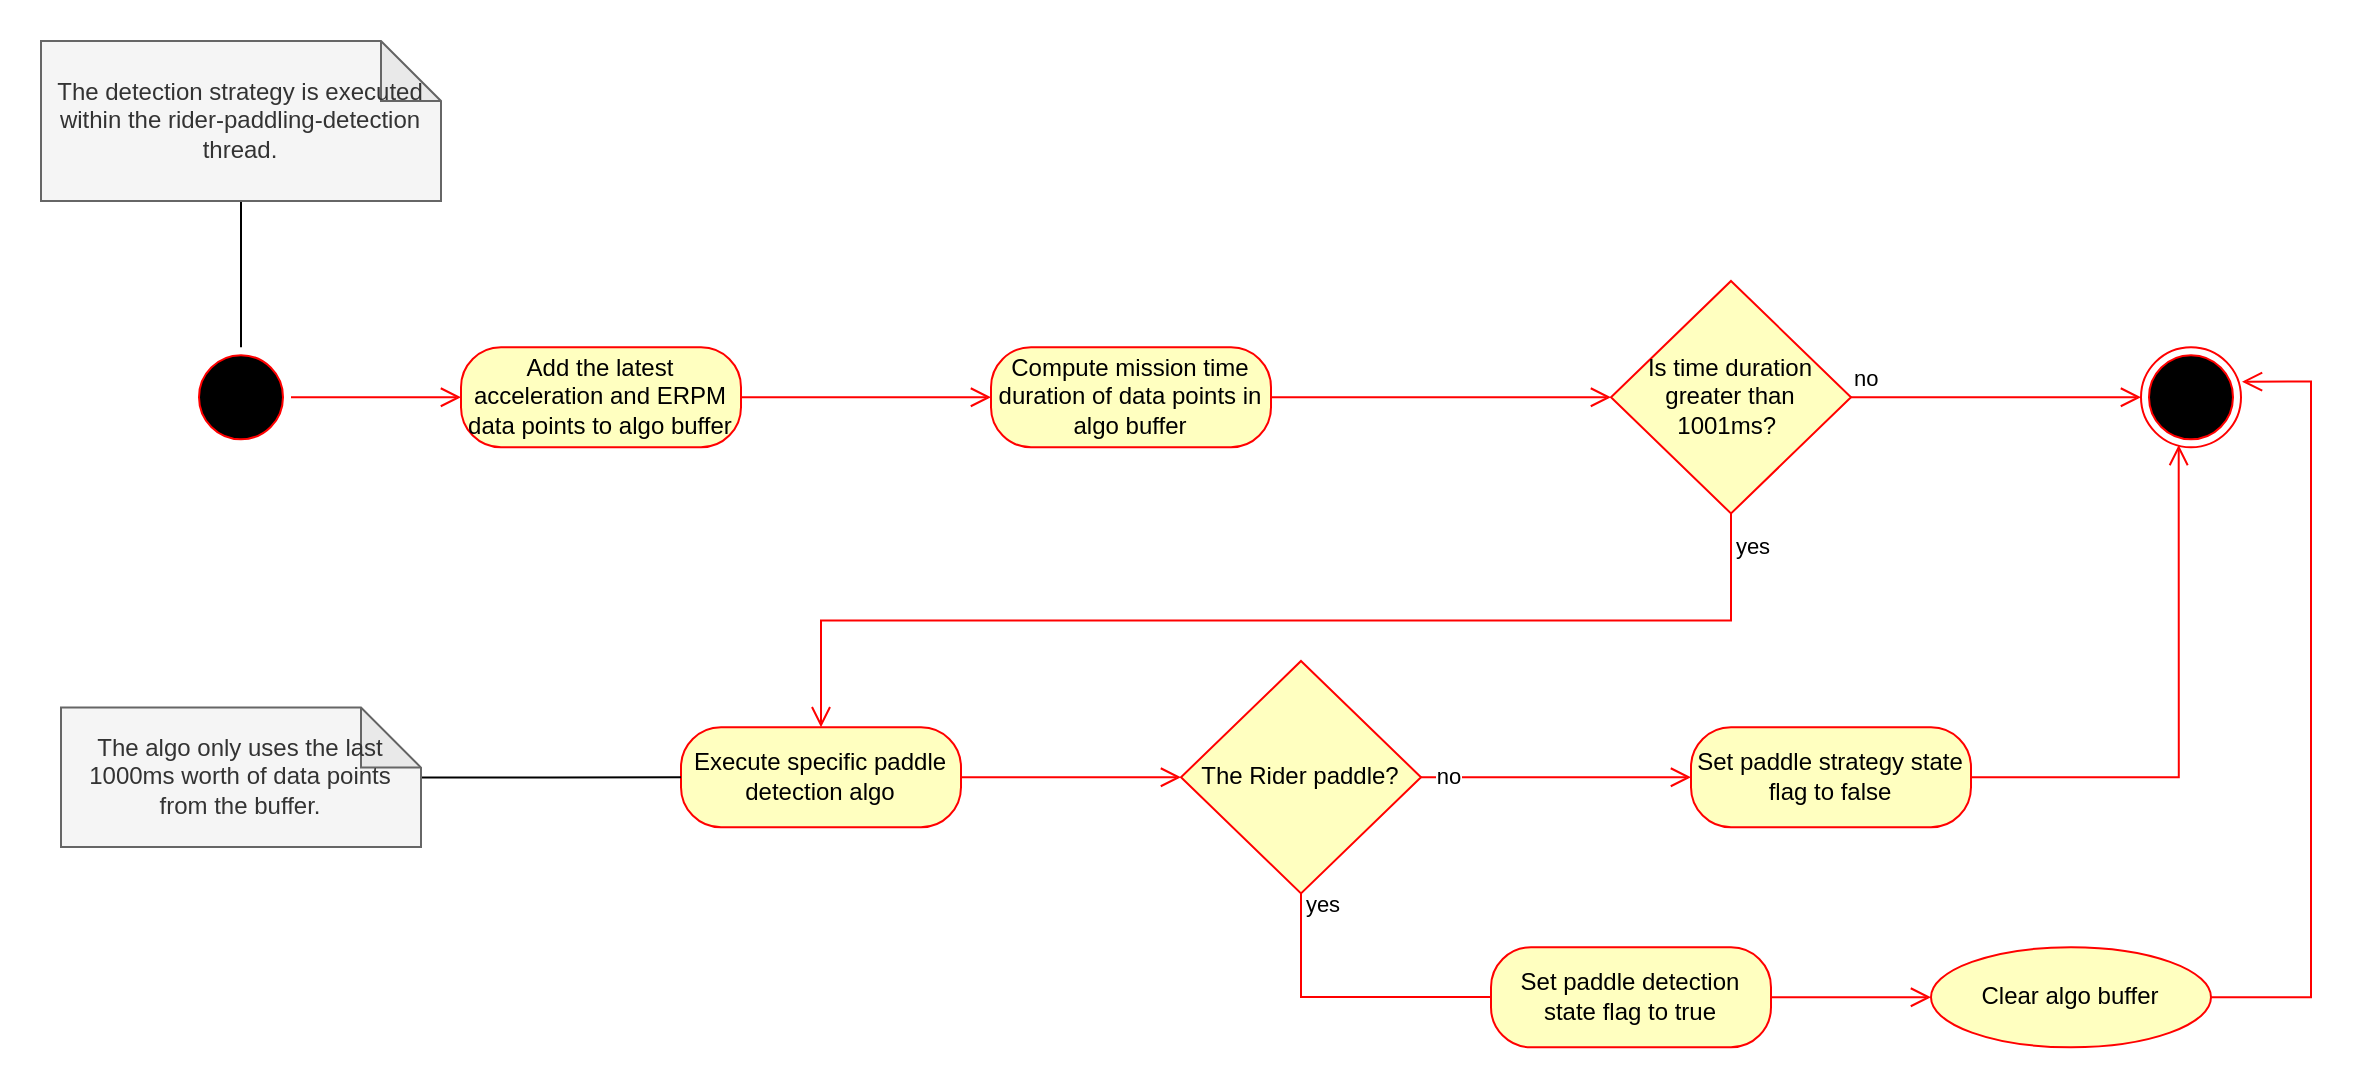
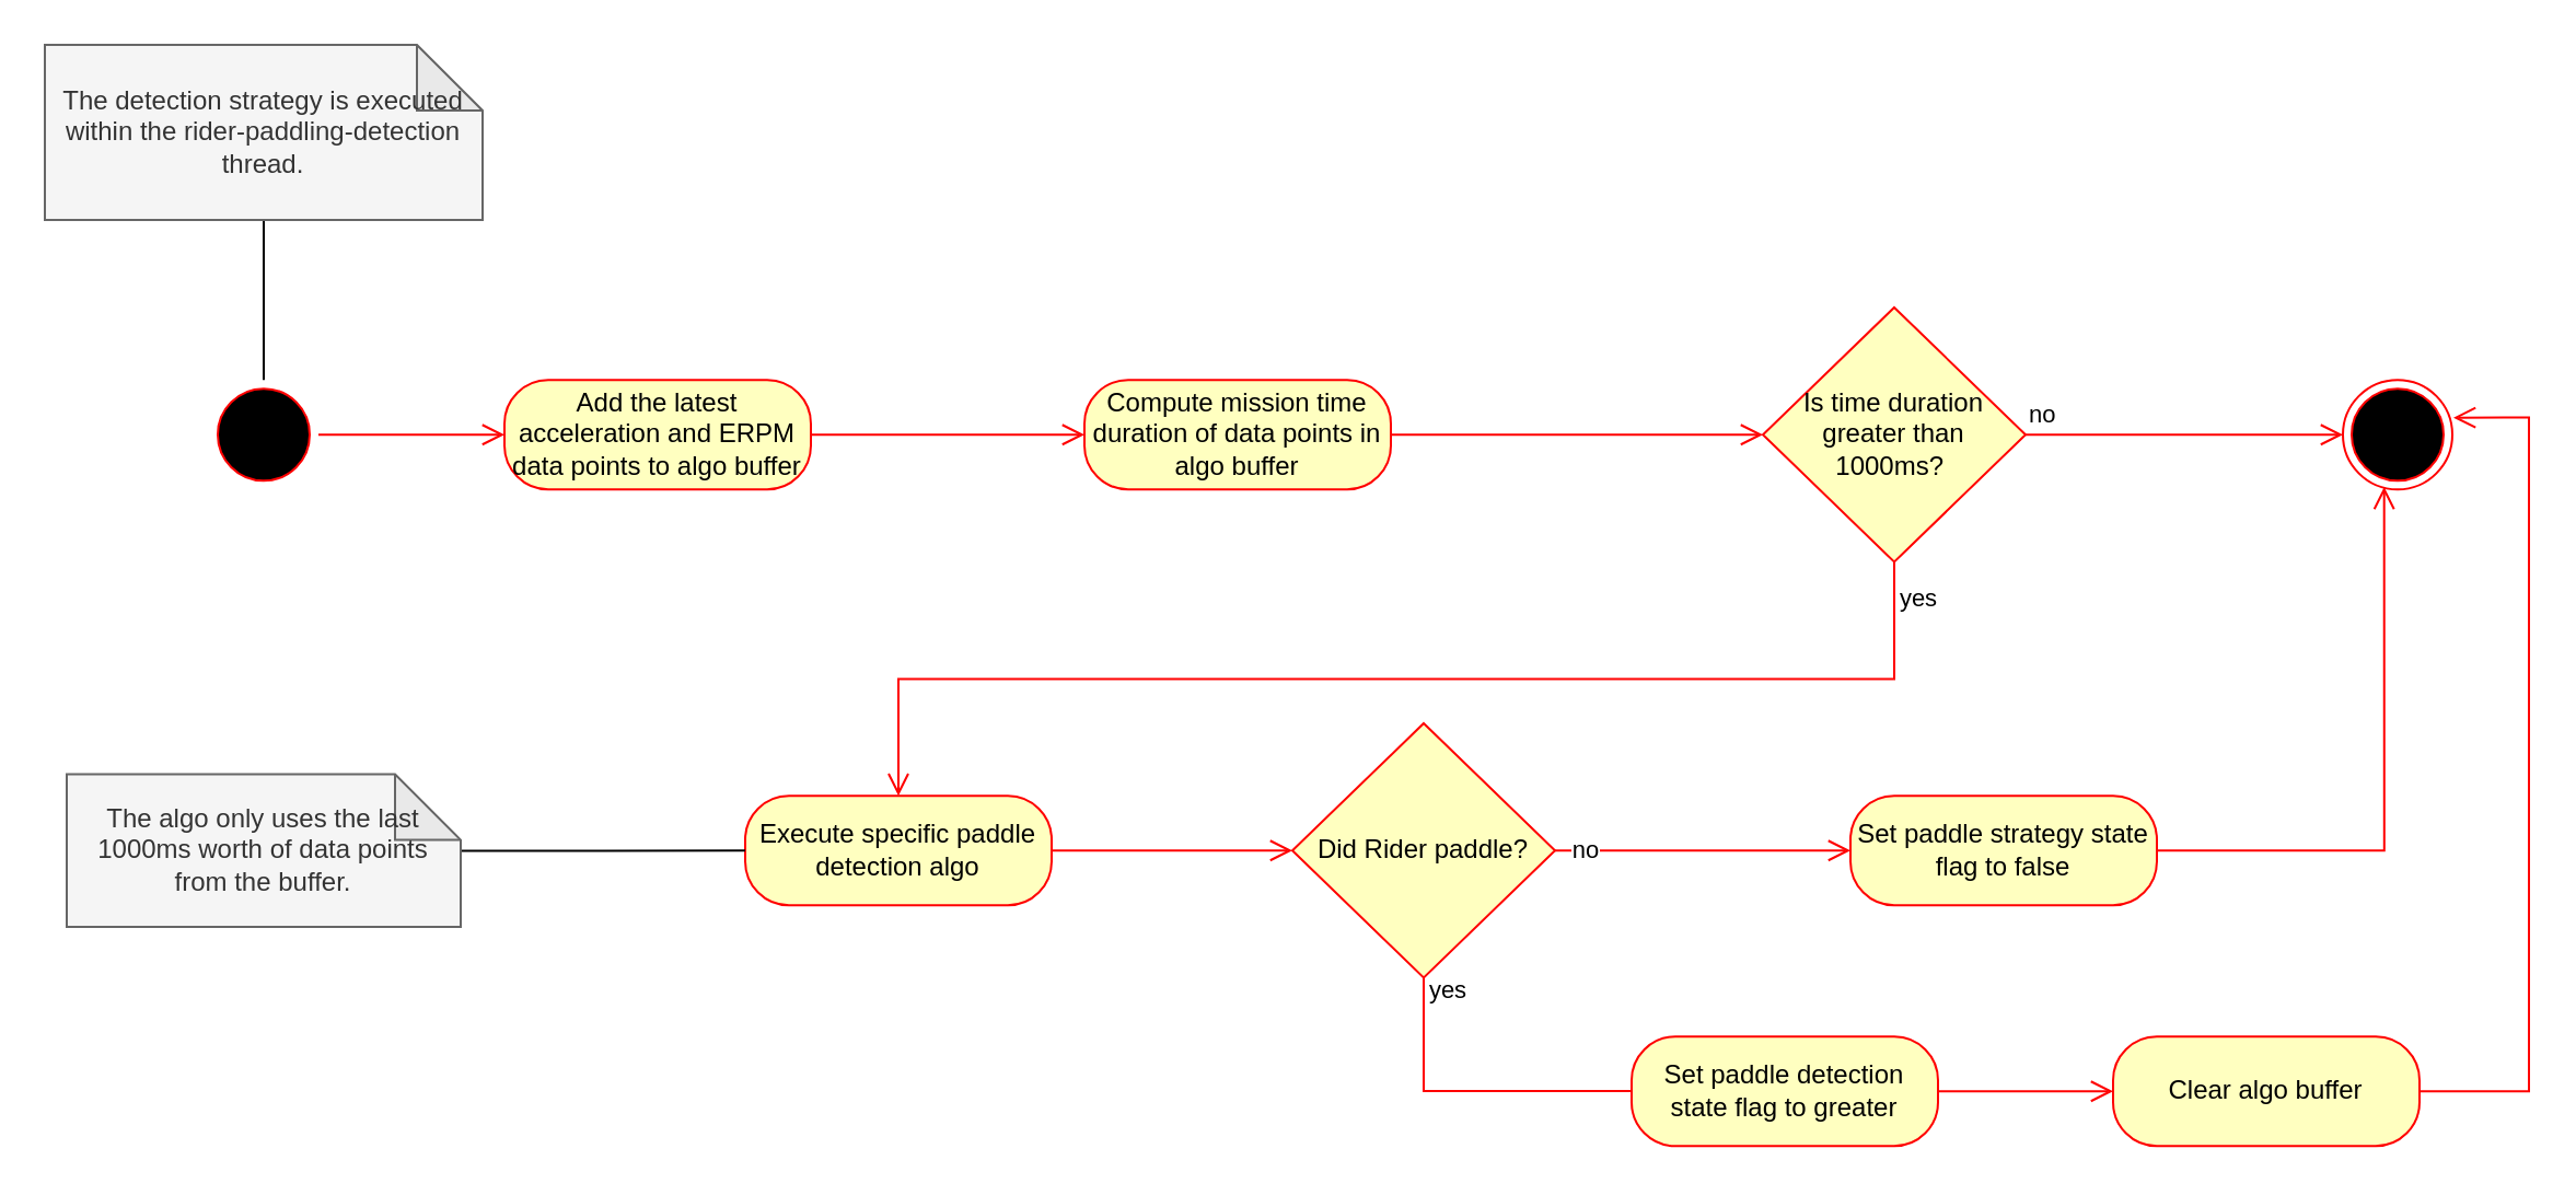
  <mxCell id="0" />
  <mxCell id="1" parent="0" />
  <mxCell id="2" value="" style="ellipse;html=1;shape=startState;fillColor=#000000;strokeColor=#ff0000;" parent="1" vertex="1"><mxGeometry x="95" y="173.12" width="50" height="50" as="geometry" /></mxCell>
  <mxCell id="3" value="" style="ellipse;html=1;shape=endState;fillColor=#000000;strokeColor=#ff0000;" parent="1" vertex="1"><mxGeometry x="1070" y="173.12" width="50" height="50" as="geometry" /></mxCell>
  <mxCell id="4" value="&lt;font style=&quot;color: rgb(0, 0, 0);&quot;&gt;Add the latest acceleration and ERPM data points to algo buffer&lt;/font&gt;" style="rounded=1;whiteSpace=wrap;html=1;arcSize=40;fontColor=#000000;fillColor=#ffffc0;strokeColor=#ff0000;labelBackgroundColor=none;" parent="1" vertex="1"><mxGeometry x="230" y="173.12" width="140" height="50" as="geometry" /></mxCell>
  <mxCell id="5" value="&lt;font style=&quot;color: rgb(0, 0, 0);&quot;&gt;Compute mission time duration of data points in algo buffer&lt;/font&gt;" style="rounded=1;whiteSpace=wrap;html=1;arcSize=40;fontColor=#000000;fillColor=#ffffc0;strokeColor=#ff0000;labelBackgroundColor=none;" parent="1" vertex="1"><mxGeometry x="495" y="173.12" width="140" height="50" as="geometry" /></mxCell>
- <mxCell id="6" value="&lt;font color=&quot;#000000&quot;&gt;Is time duration greater than 1001ms?&amp;nbsp;&lt;/font&gt;" style="rhombus;whiteSpace=wrap;html=1;fontColor=#000000;fillColor=#ffffc0;strokeColor=#ff0000;labelBackgroundColor=none;" parent="1" vertex="1"><mxGeometry x="805" y="140" width="120" height="116.24" as="geometry" /></mxCell>
+ <mxCell id="6" value="&lt;font color=&quot;#000000&quot;&gt;Is time duration greater than 1000ms?&amp;nbsp;&lt;/font&gt;" style="rhombus;whiteSpace=wrap;html=1;fontColor=#000000;fillColor=#ffffc0;strokeColor=#ff0000;labelBackgroundColor=none;" parent="1" vertex="1"><mxGeometry x="805" y="140" width="120" height="116.24" as="geometry" /></mxCell>
  <mxCell id="7" value="no" style="edgeStyle=orthogonalEdgeStyle;html=1;align=left;verticalAlign=bottom;endArrow=open;endSize=8;strokeColor=#ff0000;rounded=0;exitX=1;exitY=0.5;exitDx=0;exitDy=0;entryX=0;entryY=0.5;entryDx=0;entryDy=0;" parent="1" source="6" target="3" edge="1"><mxGeometry x="-1" relative="1" as="geometry"><mxPoint x="1175" y="-26.88" as="targetPoint" /><mxPoint x="765" y="132.5" as="sourcePoint" /><Array as="points"><mxPoint x="985" y="198.12" /><mxPoint x="985" y="198.12" /></Array></mxGeometry></mxCell>
  <mxCell id="8" value="" style="edgeStyle=orthogonalEdgeStyle;html=1;verticalAlign=bottom;endArrow=open;endSize=8;strokeColor=#ff0000;rounded=0;exitX=1;exitY=0.5;exitDx=0;exitDy=0;" parent="1" source="2" target="4" edge="1"><mxGeometry relative="1" as="geometry"><mxPoint x="205" y="196.46" as="targetPoint" /><mxPoint x="115" y="196.46" as="sourcePoint" /></mxGeometry></mxCell>
  <mxCell id="9" value="" style="edgeStyle=orthogonalEdgeStyle;html=1;verticalAlign=bottom;endArrow=open;endSize=8;strokeColor=#ff0000;rounded=0;entryX=0;entryY=0.5;entryDx=0;entryDy=0;exitX=1;exitY=0.5;exitDx=0;exitDy=0;" parent="1" source="4" target="5" edge="1"><mxGeometry relative="1" as="geometry"><mxPoint x="510" y="197.7" as="targetPoint" /><mxPoint x="405" y="198.12" as="sourcePoint" /></mxGeometry></mxCell>
  <mxCell id="10" value="" style="edgeStyle=orthogonalEdgeStyle;html=1;verticalAlign=bottom;endArrow=open;endSize=8;strokeColor=#ff0000;rounded=0;exitX=1;exitY=0.5;exitDx=0;exitDy=0;entryX=0;entryY=0.5;entryDx=0;entryDy=0;" parent="1" source="5" target="6" edge="1"><mxGeometry relative="1" as="geometry"><mxPoint x="795" y="197.7" as="targetPoint" /><mxPoint x="705" y="197.7" as="sourcePoint" /></mxGeometry></mxCell>
  <mxCell id="11" style="edgeStyle=orthogonalEdgeStyle;rounded=0;orthogonalLoop=1;jettySize=auto;html=1;endArrow=none;startFill=0;entryX=0.5;entryY=0;entryDx=0;entryDy=0;" parent="1" source="12" edge="1" target="2"><mxGeometry relative="1" as="geometry"><mxPoint x="120" y="160" as="targetPoint" /></mxGeometry></mxCell>
  <mxCell id="12" value="The detection strategy is executed within the rider-paddling-detection thread." style="shape=note;whiteSpace=wrap;html=1;backgroundOutline=1;darkOpacity=0.05;fillColor=#f5f5f5;strokeColor=#666666;fontColor=#333333;" parent="1" vertex="1"><mxGeometry x="20" y="20" width="200" height="80" as="geometry" /></mxCell>
  <mxCell id="13" value="" style="edgeStyle=orthogonalEdgeStyle;html=1;verticalAlign=bottom;endArrow=open;endSize=8;strokeColor=#ff0000;rounded=0;exitX=0.5;exitY=1;exitDx=0;exitDy=0;entryX=0.5;entryY=0;entryDx=0;entryDy=0;" parent="1" source="6" target="15" edge="1"><mxGeometry relative="1" as="geometry"><mxPoint x="565" y="323.12" as="targetPoint" /><mxPoint x="855" y="323.12" as="sourcePoint" /></mxGeometry></mxCell>
  <mxCell id="14" value="yes" style="edgeLabel;html=1;align=center;verticalAlign=middle;resizable=0;points=[];" parent="13" vertex="1" connectable="0"><mxGeometry x="-0.942" y="1" relative="1" as="geometry"><mxPoint x="9" as="offset" /></mxGeometry></mxCell>
  <mxCell id="15" value="&lt;font style=&quot;color: rgb(0, 0, 0);&quot;&gt;Execute specific paddle detection algo&lt;/font&gt;" style="rounded=1;whiteSpace=wrap;html=1;arcSize=40;fontColor=#000000;fillColor=#ffffc0;strokeColor=#ff0000;labelBackgroundColor=none;" parent="1" vertex="1"><mxGeometry x="340" y="363.12" width="140" height="50" as="geometry" /></mxCell>
- <mxCell id="16" value="&lt;font color=&quot;#000000&quot;&gt;The Rider paddle?&lt;/font&gt;" style="rhombus;whiteSpace=wrap;html=1;fontColor=#000000;fillColor=#ffffc0;strokeColor=#ff0000;labelBackgroundColor=none;" parent="1" vertex="1"><mxGeometry x="590" y="330" width="120" height="116.24" as="geometry" /></mxCell>
+ <mxCell id="16" value="&lt;font color=&quot;#000000&quot;&gt;Did Rider paddle?&lt;/font&gt;" style="rhombus;whiteSpace=wrap;html=1;fontColor=#000000;fillColor=#ffffc0;strokeColor=#ff0000;labelBackgroundColor=none;" parent="1" vertex="1"><mxGeometry x="590" y="330" width="120" height="116.24" as="geometry" /></mxCell>
  <mxCell id="17" value="" style="edgeStyle=orthogonalEdgeStyle;html=1;verticalAlign=bottom;endArrow=open;strokeColor=#ff0000;rounded=0;exitX=0.5;exitY=1;exitDx=0;exitDy=0;entryX=0.071;entryY=0.6;entryDx=0;entryDy=0;entryPerimeter=0;" parent="1" source="16" target="22" edge="1"><mxGeometry relative="1" as="geometry"><mxPoint x="835" y="560" as="targetPoint" /><mxPoint x="650" y="453.12" as="sourcePoint" /><Array as="points"><mxPoint x="650" y="498" /><mxPoint x="755" y="498" /></Array></mxGeometry></mxCell>
  <mxCell id="18" value="yes" style="edgeLabel;html=1;align=center;verticalAlign=middle;resizable=0;points=[];" parent="17" vertex="1" connectable="0"><mxGeometry x="-0.942" y="1" relative="1" as="geometry"><mxPoint x="9" as="offset" /></mxGeometry></mxCell>
  <mxCell id="19" value="" style="edgeStyle=orthogonalEdgeStyle;html=1;verticalAlign=bottom;endArrow=open;endSize=8;strokeColor=#ff0000;rounded=0;exitX=1;exitY=0.5;exitDx=0;exitDy=0;entryX=0;entryY=0.5;entryDx=0;entryDy=0;" parent="1" source="16" target="28" edge="1"><mxGeometry relative="1" as="geometry"><mxPoint x="815" y="388" as="targetPoint" /><mxPoint x="875" y="373.12" as="sourcePoint" /><Array as="points" /></mxGeometry></mxCell>
  <mxCell id="20" value="no" style="edgeLabel;html=1;align=center;verticalAlign=middle;resizable=0;points=[];" parent="19" vertex="1" connectable="0"><mxGeometry x="-0.942" y="1" relative="1" as="geometry"><mxPoint x="9" as="offset" /></mxGeometry></mxCell>
  <mxCell id="21" value="" style="edgeStyle=orthogonalEdgeStyle;html=1;verticalAlign=bottom;endArrow=open;endSize=8;strokeColor=#ff0000;rounded=0;entryX=0;entryY=0.5;entryDx=0;entryDy=0;exitX=1;exitY=0.5;exitDx=0;exitDy=0;" parent="1" source="15" target="16" edge="1"><mxGeometry relative="1" as="geometry"><mxPoint x="465" y="387.7" as="targetPoint" /><mxPoint x="360" y="387.7" as="sourcePoint" /></mxGeometry></mxCell>
- <mxCell id="22" value="&lt;font style=&quot;color: rgb(0, 0, 0);&quot;&gt;Set paddle detection state flag to true&lt;/font&gt;" style="rounded=1;whiteSpace=wrap;html=1;arcSize=40;fontColor=#000000;fillColor=#ffffc0;strokeColor=#ff0000;labelBackgroundColor=none;" parent="1" vertex="1"><mxGeometry x="745" y="473.12" width="140" height="50" as="geometry" /></mxCell>
- <mxCell id="23" value="&lt;font style=&quot;color: rgb(0, 0, 0);&quot;&gt;Clear algo buffer&lt;/font&gt;" style="ellipse;whiteSpace=wrap;html=1;arcSize=40;fontColor=#000000;fillColor=#ffffc0;strokeColor=#ff0000;labelBackgroundColor=none;" vertex="1" parent="1"><mxGeometry x="965" y="473.12" width="140" height="50" as="geometry" /></mxCell>
+ <mxCell id="22" value="&lt;font style=&quot;color: rgb(0, 0, 0);&quot;&gt;Set paddle detection state flag to greater&lt;/font&gt;" style="rounded=1;whiteSpace=wrap;html=1;arcSize=40;fontColor=#000000;fillColor=#ffffc0;strokeColor=#ff0000;labelBackgroundColor=none;" parent="1" vertex="1"><mxGeometry x="745" y="473.12" width="140" height="50" as="geometry" /></mxCell>
+ <mxCell id="23" value="&lt;font style=&quot;color: rgb(0, 0, 0);&quot;&gt;Clear algo buffer&lt;/font&gt;" style="rounded=1;whiteSpace=wrap;html=1;arcSize=40;fontColor=#000000;fillColor=#ffffc0;strokeColor=#ff0000;labelBackgroundColor=none;" vertex="1" parent="1"><mxGeometry x="965" y="473.12" width="140" height="50" as="geometry" /></mxCell>
  <mxCell id="24" value="" style="edgeStyle=orthogonalEdgeStyle;html=1;verticalAlign=bottom;endArrow=open;endSize=8;strokeColor=#ff0000;rounded=0;exitX=1;exitY=0.5;exitDx=0;exitDy=0;entryX=0;entryY=0.5;entryDx=0;entryDy=0;" edge="1" parent="1" source="22" target="23"><mxGeometry relative="1" as="geometry"><mxPoint x="1045" y="497.7" as="targetPoint" /><mxPoint x="945" y="497.7" as="sourcePoint" /></mxGeometry></mxCell>
  <mxCell id="25" value="" style="edgeStyle=orthogonalEdgeStyle;html=1;verticalAlign=bottom;endArrow=open;endSize=8;strokeColor=#ff0000;rounded=0;exitX=1;exitY=0.5;exitDx=0;exitDy=0;entryX=1.01;entryY=0.344;entryDx=0;entryDy=0;entryPerimeter=0;" edge="1" parent="1" source="23" target="3"><mxGeometry relative="1" as="geometry"><mxPoint x="1315" y="497.7" as="targetPoint" /><mxPoint x="1185" y="497.7" as="sourcePoint" /><Array as="points"><mxPoint x="1155" y="498" /><mxPoint x="1155" y="190" /></Array></mxGeometry></mxCell>
  <mxCell id="26" style="edgeStyle=orthogonalEdgeStyle;rounded=0;orthogonalLoop=1;jettySize=auto;html=1;entryX=0;entryY=0.5;entryDx=0;entryDy=0;endArrow=none;startFill=0;" edge="1" parent="1" source="27" target="15"><mxGeometry relative="1" as="geometry"><mxPoint x="35" y="661.24" as="targetPoint" /></mxGeometry></mxCell>
  <mxCell id="27" value="The algo only uses the last 1000ms worth of data points from the buffer." style="shape=note;whiteSpace=wrap;html=1;backgroundOutline=1;darkOpacity=0.05;fillColor=#f5f5f5;strokeColor=#666666;fontColor=#333333;" vertex="1" parent="1"><mxGeometry x="30" y="353.28" width="180" height="69.68" as="geometry" /></mxCell>
  <mxCell id="28" value="&lt;font style=&quot;color: rgb(0, 0, 0);&quot;&gt;Set paddle strategy state flag to false&lt;/font&gt;" style="rounded=1;whiteSpace=wrap;html=1;arcSize=40;fontColor=#000000;fillColor=#ffffc0;strokeColor=#ff0000;labelBackgroundColor=none;" vertex="1" parent="1"><mxGeometry x="845" y="363.12" width="140" height="50" as="geometry" /></mxCell>
  <mxCell id="29" value="" style="edgeStyle=orthogonalEdgeStyle;html=1;verticalAlign=bottom;endArrow=open;endSize=8;strokeColor=#ff0000;rounded=0;exitX=1;exitY=0.5;exitDx=0;exitDy=0;entryX=0.377;entryY=0.978;entryDx=0;entryDy=0;entryPerimeter=0;" edge="1" parent="1" source="28" target="3"><mxGeometry relative="1" as="geometry"><mxPoint x="1085" y="387.7" as="targetPoint" /><mxPoint x="1005" y="387.7" as="sourcePoint" /><Array as="points" /></mxGeometry></mxCell>
